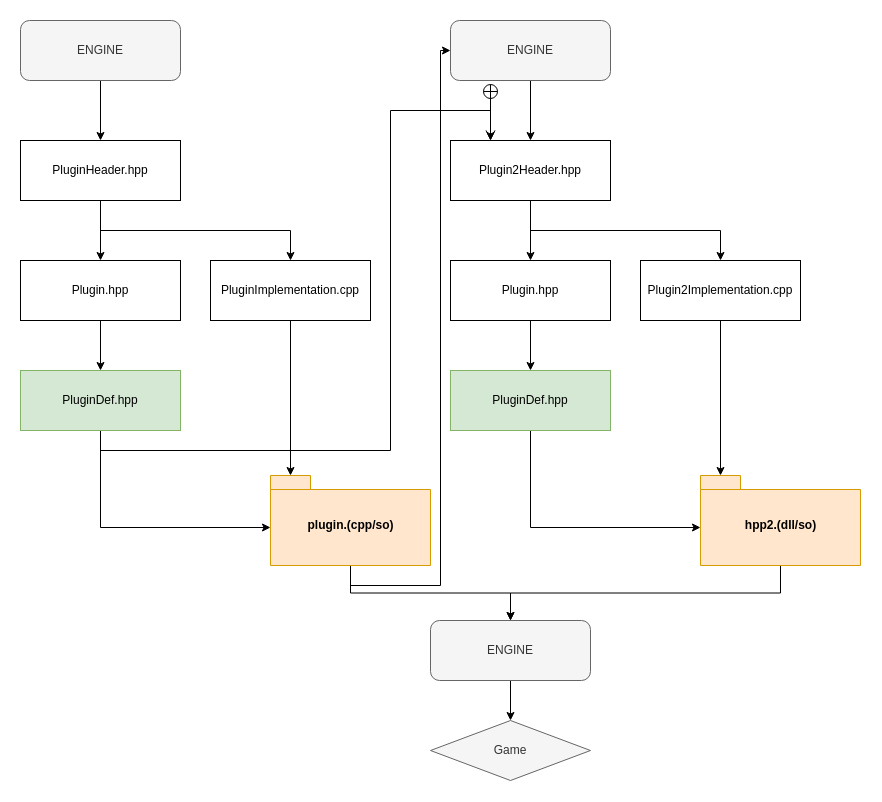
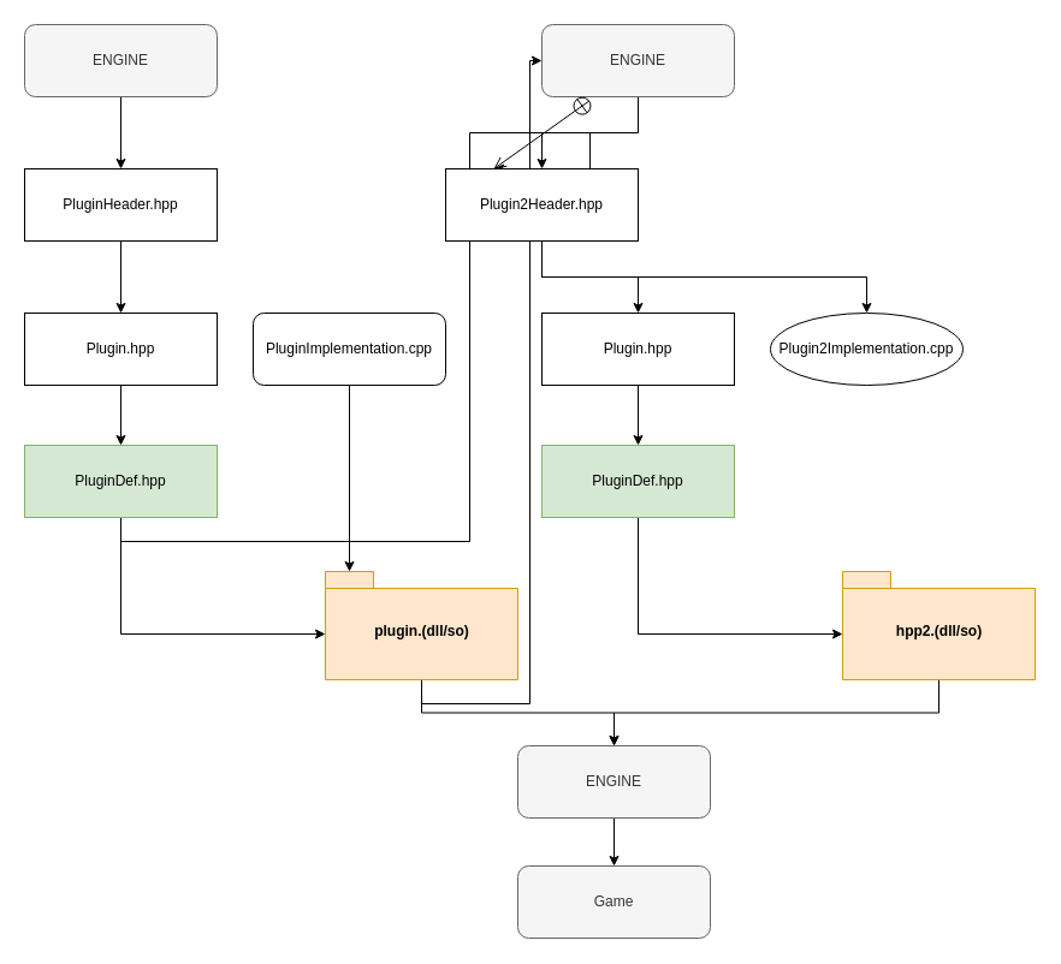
  <mxCell id="0" />
  <mxCell id="1" parent="0" />
  <mxCell id="2" style="edgeStyle=orthogonalEdgeStyle;rounded=0;orthogonalLoop=1;jettySize=auto;html=1;exitX=0.5;exitY=1;exitDx=0;exitDy=0;entryX=0.5;entryY=0;entryDx=0;entryDy=0;" edge="1" parent="1" source="3" target="6"><mxGeometry relative="1" as="geometry" /></mxCell>
  <mxCell id="3" value="Plugin.hpp" style="rounded=0;whiteSpace=wrap;html=1;" vertex="1" parent="1"><mxGeometry x="20" y="260" width="160" height="60" as="geometry" /></mxCell>
  <mxCell id="4" style="edgeStyle=orthogonalEdgeStyle;rounded=0;orthogonalLoop=1;jettySize=auto;html=1;exitX=0.5;exitY=1;exitDx=0;exitDy=0;entryX=0.25;entryY=0;entryDx=0;entryDy=0;" edge="1" parent="1" source="6" target="19"><mxGeometry relative="1" as="geometry"><Array as="points"><mxPoint x="100" y="450" /><mxPoint x="390" y="450" /><mxPoint x="390" y="110" /><mxPoint x="490" y="110" /></Array></mxGeometry></mxCell>
  <mxCell id="5" style="edgeStyle=orthogonalEdgeStyle;rounded=0;orthogonalLoop=1;jettySize=auto;html=1;exitX=0.5;exitY=1;exitDx=0;exitDy=0;entryX=0;entryY=0;entryDx=0;entryDy=52;entryPerimeter=0;" edge="1" parent="1" source="6" target="16"><mxGeometry relative="1" as="geometry" /></mxCell>
  <mxCell id="6" value="PluginDef.hpp" style="rounded=0;whiteSpace=wrap;html=1;fillColor=#d5e8d4;strokeColor=#82b366;" vertex="1" parent="1"><mxGeometry x="20" y="370" width="160" height="60" as="geometry" /></mxCell>
  <mxCell id="7" style="edgeStyle=orthogonalEdgeStyle;rounded=0;orthogonalLoop=1;jettySize=auto;html=1;exitX=0.5;exitY=1;exitDx=0;exitDy=0;" edge="1" parent="1" source="9" target="3"><mxGeometry relative="1" as="geometry" /></mxCell>
- <mxCell id="8" style="edgeStyle=orthogonalEdgeStyle;rounded=0;orthogonalLoop=1;jettySize=auto;html=1;exitX=0.5;exitY=1;exitDx=0;exitDy=0;" edge="1" parent="1" source="9" target="11"><mxGeometry relative="1" as="geometry" /></mxCell>
  <mxCell id="9" value="PluginHeader.hpp&lt;br&gt;" style="rounded=0;whiteSpace=wrap;html=1;" vertex="1" parent="1"><mxGeometry x="20" y="140" width="160" height="60" as="geometry" /></mxCell>
  <mxCell id="10" style="edgeStyle=orthogonalEdgeStyle;rounded=0;orthogonalLoop=1;jettySize=auto;html=1;exitX=0.5;exitY=1;exitDx=0;exitDy=0;entryX=0;entryY=0;entryDx=20;entryDy=0;entryPerimeter=0;" edge="1" parent="1" source="11" target="16"><mxGeometry relative="1" as="geometry" /></mxCell>
- <mxCell id="11" value="PluginImplementation.cpp" style="rounded=0;whiteSpace=wrap;html=1;" vertex="1" parent="1"><mxGeometry x="210" y="260" width="160" height="60" as="geometry" /></mxCell>
+ <mxCell id="11" value="PluginImplementation.cpp" style="whiteSpace=wrap;html=1;rounded=1;" vertex="1" parent="1"><mxGeometry x="210" y="260" width="160" height="60" as="geometry" /></mxCell>
  <mxCell id="12" style="edgeStyle=orthogonalEdgeStyle;rounded=0;orthogonalLoop=1;jettySize=auto;html=1;exitX=0.5;exitY=1;exitDx=0;exitDy=0;" edge="1" parent="1" source="13" target="9"><mxGeometry relative="1" as="geometry" /></mxCell>
  <mxCell id="13" value="ENGINE" style="rounded=1;whiteSpace=wrap;html=1;fillColor=#f5f5f5;strokeColor=#666666;fontColor=#333333;" vertex="1" parent="1"><mxGeometry x="20" y="20" width="160" height="60" as="geometry" /></mxCell>
  <mxCell id="14" style="edgeStyle=orthogonalEdgeStyle;rounded=0;orthogonalLoop=1;jettySize=auto;html=1;exitX=0.5;exitY=1;exitDx=0;exitDy=0;exitPerimeter=0;entryX=0;entryY=0.5;entryDx=0;entryDy=0;" edge="1" parent="1" source="16" target="21"><mxGeometry relative="1" as="geometry"><Array as="points"><mxPoint x="350" y="585" /><mxPoint x="440" y="585" /><mxPoint x="440" y="50" /></Array></mxGeometry></mxCell>
  <mxCell id="15" style="edgeStyle=orthogonalEdgeStyle;rounded=0;orthogonalLoop=1;jettySize=auto;html=1;exitX=0.5;exitY=1;exitDx=0;exitDy=0;exitPerimeter=0;" edge="1" parent="1" source="16" target="32"><mxGeometry relative="1" as="geometry" /></mxCell>
- <mxCell id="16" value="plugin.(cpp/so)" style="shape=folder;fontStyle=1;spacingTop=10;tabWidth=40;tabHeight=14;tabPosition=left;html=1;fillColor=#ffe6cc;strokeColor=#d79b00;" vertex="1" parent="1"><mxGeometry x="270" y="475" width="160" height="90" as="geometry" /></mxCell>
+ <mxCell id="16" value="plugin.(dll/so)" style="shape=folder;fontStyle=1;spacingTop=10;tabWidth=40;tabHeight=14;tabPosition=left;html=1;fillColor=#ffe6cc;strokeColor=#d79b00;" vertex="1" parent="1"><mxGeometry x="270" y="475" width="160" height="90" as="geometry" /></mxCell>
  <mxCell id="17" style="edgeStyle=orthogonalEdgeStyle;rounded=0;orthogonalLoop=1;jettySize=auto;html=1;exitX=0.5;exitY=1;exitDx=0;exitDy=0;entryX=0.5;entryY=0;entryDx=0;entryDy=0;" edge="1" parent="1" source="19" target="24"><mxGeometry relative="1" as="geometry" /></mxCell>
  <mxCell id="18" style="edgeStyle=orthogonalEdgeStyle;rounded=0;orthogonalLoop=1;jettySize=auto;html=1;exitX=0.5;exitY=1;exitDx=0;exitDy=0;" edge="1" parent="1" source="19" target="28"><mxGeometry relative="1" as="geometry" /></mxCell>
- <mxCell id="19" value="Plugin2Header.hpp&lt;br&gt;" style="rounded=0;whiteSpace=wrap;html=1;" vertex="1" parent="1"><mxGeometry x="450" y="140" width="160" height="60" as="geometry" /></mxCell>
+ <mxCell id="19" value="Plugin2Header.hpp&lt;br&gt;" style="rounded=0;whiteSpace=wrap;html=1;" vertex="1" parent="1"><mxGeometry x="370" y="140" width="160" height="60" as="geometry" /></mxCell>
  <mxCell id="20" style="edgeStyle=orthogonalEdgeStyle;rounded=0;orthogonalLoop=1;jettySize=auto;html=1;exitX=0.5;exitY=1;exitDx=0;exitDy=0;entryX=0.5;entryY=0;entryDx=0;entryDy=0;" edge="1" parent="1" source="21" target="19"><mxGeometry relative="1" as="geometry" /></mxCell>
  <mxCell id="21" value="ENGINE" style="rounded=1;whiteSpace=wrap;html=1;fillColor=#f5f5f5;strokeColor=#666666;fontColor=#333333;" vertex="1" parent="1"><mxGeometry x="450" y="20" width="160" height="60" as="geometry" /></mxCell>
  <mxCell id="22" value="" style="endArrow=open;startArrow=circlePlus;endFill=0;startFill=0;endSize=8;html=1;entryX=0.25;entryY=0;entryDx=0;entryDy=0;" edge="1" parent="1" target="19"><mxGeometry width="160" relative="1" as="geometry"><mxPoint x="490" y="83" as="sourcePoint" /><mxPoint x="770" y="340" as="targetPoint" /></mxGeometry></mxCell>
  <mxCell id="23" style="edgeStyle=orthogonalEdgeStyle;rounded=0;orthogonalLoop=1;jettySize=auto;html=1;exitX=0.5;exitY=1;exitDx=0;exitDy=0;entryX=0.5;entryY=0;entryDx=0;entryDy=0;" edge="1" parent="1" source="24" target="26"><mxGeometry relative="1" as="geometry" /></mxCell>
  <mxCell id="24" value="Plugin.hpp" style="rounded=0;whiteSpace=wrap;html=1;" vertex="1" parent="1"><mxGeometry x="450" y="260" width="160" height="60" as="geometry" /></mxCell>
  <mxCell id="25" style="edgeStyle=orthogonalEdgeStyle;rounded=0;orthogonalLoop=1;jettySize=auto;html=1;exitX=0.5;exitY=1;exitDx=0;exitDy=0;entryX=0;entryY=0;entryDx=0;entryDy=52;entryPerimeter=0;" edge="1" parent="1" source="26" target="30"><mxGeometry relative="1" as="geometry" /></mxCell>
  <mxCell id="26" value="PluginDef.hpp" style="rounded=0;whiteSpace=wrap;html=1;fillColor=#d5e8d4;strokeColor=#82b366;" vertex="1" parent="1"><mxGeometry x="450" y="370" width="160" height="60" as="geometry" /></mxCell>
- <mxCell id="27" style="edgeStyle=orthogonalEdgeStyle;rounded=0;orthogonalLoop=1;jettySize=auto;html=1;exitX=0.5;exitY=1;exitDx=0;exitDy=0;entryX=0;entryY=0;entryDx=20;entryDy=0;entryPerimeter=0;" edge="1" parent="1" source="28" target="30"><mxGeometry relative="1" as="geometry" /></mxCell>
- <mxCell id="28" value="Plugin2Implementation.cpp" style="rounded=0;whiteSpace=wrap;html=1;" vertex="1" parent="1"><mxGeometry x="640" y="260" width="160" height="60" as="geometry" /></mxCell>
+ <mxCell id="28" value="Plugin2Implementation.cpp" style="ellipse;whiteSpace=wrap;html=1;" vertex="1" parent="1"><mxGeometry x="640" y="260" width="160" height="60" as="geometry" /></mxCell>
  <mxCell id="29" style="edgeStyle=orthogonalEdgeStyle;rounded=0;orthogonalLoop=1;jettySize=auto;html=1;exitX=0.5;exitY=1;exitDx=0;exitDy=0;exitPerimeter=0;" edge="1" parent="1" source="30" target="32"><mxGeometry relative="1" as="geometry" /></mxCell>
  <mxCell id="30" value="hpp2.(dll/so)" style="shape=folder;fontStyle=1;spacingTop=10;tabWidth=40;tabHeight=14;tabPosition=left;html=1;fillColor=#ffe6cc;strokeColor=#d79b00;" vertex="1" parent="1"><mxGeometry x="700" y="475" width="160" height="90" as="geometry" /></mxCell>
  <mxCell id="31" style="edgeStyle=orthogonalEdgeStyle;rounded=0;orthogonalLoop=1;jettySize=auto;html=1;exitX=0.5;exitY=1;exitDx=0;exitDy=0;entryX=0.5;entryY=0;entryDx=0;entryDy=0;" edge="1" parent="1" source="32" target="33"><mxGeometry relative="1" as="geometry" /></mxCell>
  <mxCell id="32" value="ENGINE" style="rounded=1;whiteSpace=wrap;html=1;fillColor=#f5f5f5;strokeColor=#666666;fontColor=#333333;" vertex="1" parent="1"><mxGeometry x="430" y="620" width="160" height="60" as="geometry" /></mxCell>
- <mxCell id="33" value="Game" style="rhombus;whiteSpace=wrap;html=1;fillColor=#f5f5f5;strokeColor=#666666;fontColor=#333333;" vertex="1" parent="1"><mxGeometry x="430" y="720" width="160" height="60" as="geometry" /></mxCell>
+ <mxCell id="33" value="Game" style="rounded=1;whiteSpace=wrap;html=1;fillColor=#f5f5f5;strokeColor=#666666;fontColor=#333333;" vertex="1" parent="1"><mxGeometry x="430" y="720" width="160" height="60" as="geometry" /></mxCell>
